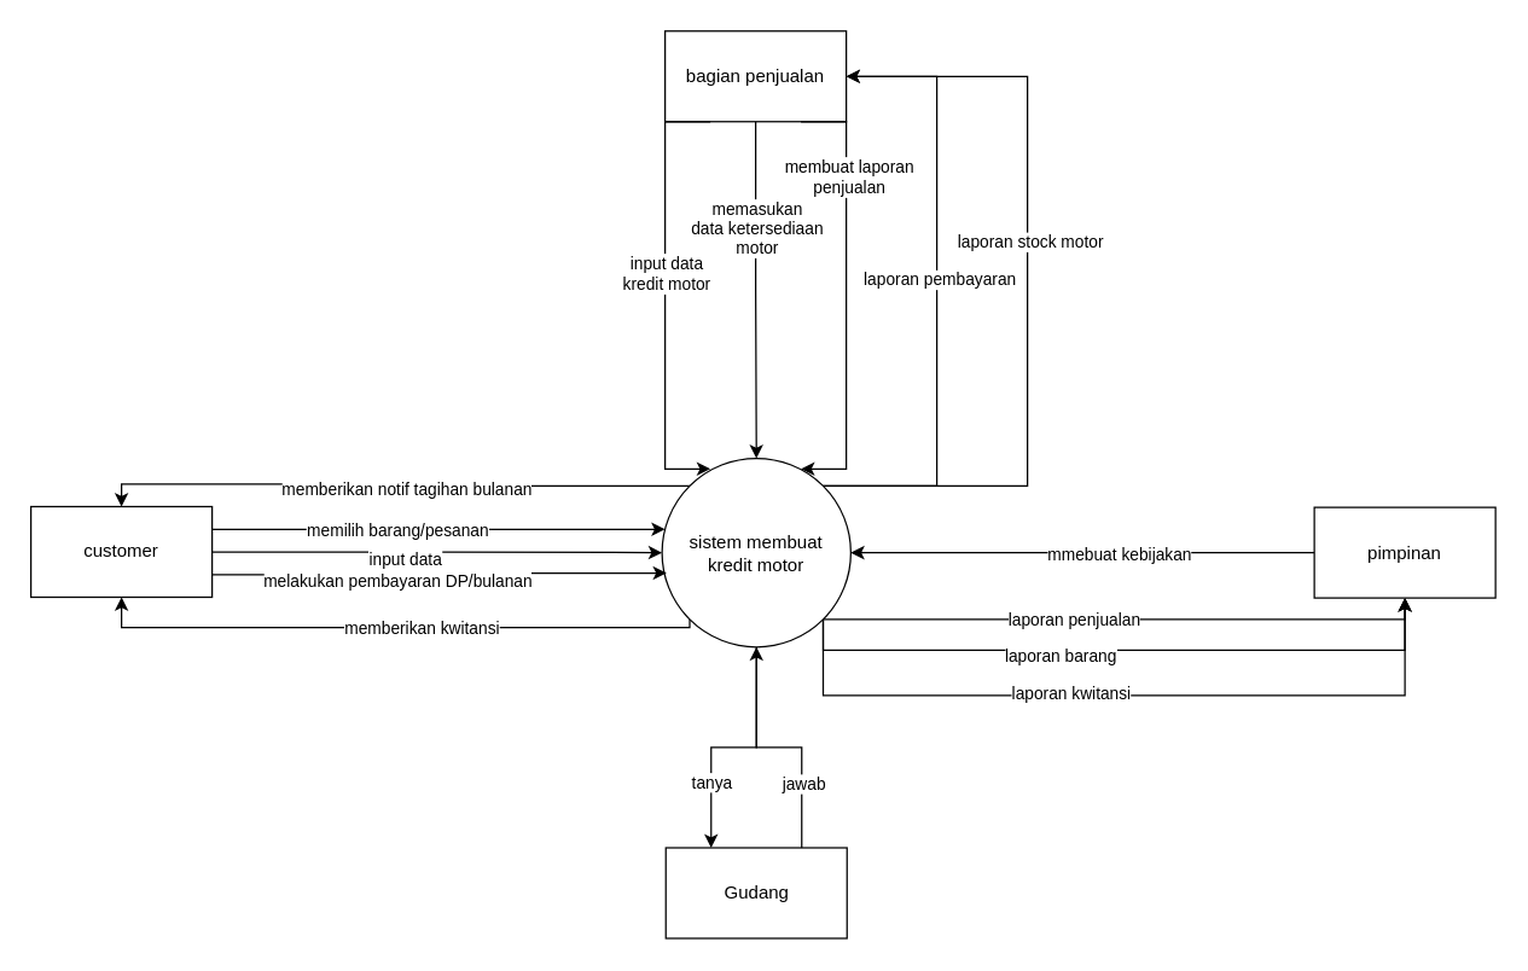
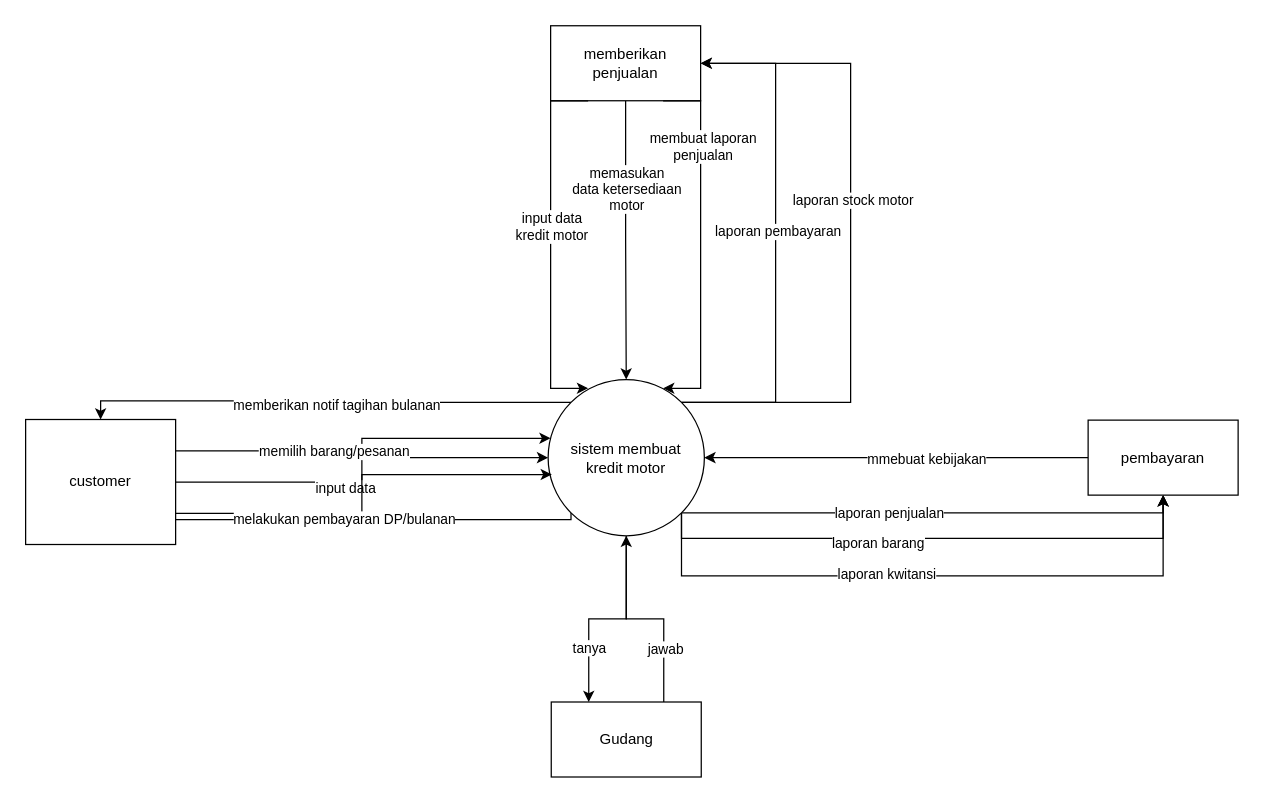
  <mxCell id="0" />
  <mxCell id="1" parent="0" />
  <mxCell id="2" style="edgeStyle=orthogonalEdgeStyle;rounded=0;orthogonalLoop=1;jettySize=auto;html=1;exitX=0;exitY=1;exitDx=0;exitDy=0;entryX=0.5;entryY=1;entryDx=0;entryDy=0;" parent="1" source="18" target="21" edge="1"><mxGeometry relative="1" as="geometry"><Array as="points"><mxPoint x="456" y="415" /><mxPoint x="80" y="415" /></Array></mxGeometry></mxCell>
  <mxCell id="3" value="memberikan kwitansi" style="edgeLabel;html=1;align=center;verticalAlign=middle;resizable=0;points=[];" parent="2" vertex="1" connectable="0"><mxGeometry x="-0.091" relative="1" as="geometry"><mxPoint as="offset" /></mxGeometry></mxCell>
  <mxCell id="4" style="edgeStyle=orthogonalEdgeStyle;rounded=0;orthogonalLoop=1;jettySize=auto;html=1;exitX=1;exitY=0;exitDx=0;exitDy=0;entryX=1;entryY=0.5;entryDx=0;entryDy=0;" parent="1" source="18" target="28" edge="1"><mxGeometry relative="1" as="geometry"><Array as="points"><mxPoint x="620" y="321" /><mxPoint x="620" y="50" /></Array></mxGeometry></mxCell>
  <mxCell id="5" value="laporan pembayaran" style="edgeLabel;html=1;align=center;verticalAlign=middle;resizable=0;points=[];" parent="4" vertex="1" connectable="0"><mxGeometry x="0.041" y="-1" relative="1" as="geometry"><mxPoint as="offset" /></mxGeometry></mxCell>
  <mxCell id="6" style="edgeStyle=orthogonalEdgeStyle;rounded=0;orthogonalLoop=1;jettySize=auto;html=1;exitX=1;exitY=0;exitDx=0;exitDy=0;entryX=1;entryY=0.5;entryDx=0;entryDy=0;" parent="1" source="18" target="28" edge="1"><mxGeometry relative="1" as="geometry"><Array as="points"><mxPoint x="680" y="321" /><mxPoint x="680" y="50" /></Array></mxGeometry></mxCell>
  <mxCell id="7" value="laporan stock motor" style="edgeLabel;html=1;align=center;verticalAlign=middle;resizable=0;points=[];" parent="6" vertex="1" connectable="0"><mxGeometry x="0.191" y="-1" relative="1" as="geometry"><mxPoint y="17" as="offset" /></mxGeometry></mxCell>
  <mxCell id="8" style="edgeStyle=orthogonalEdgeStyle;rounded=0;orthogonalLoop=1;jettySize=auto;html=1;exitX=1;exitY=1;exitDx=0;exitDy=0;entryX=0.5;entryY=1;entryDx=0;entryDy=0;" edge="1" parent="1" source="18" target="35"><mxGeometry relative="1" as="geometry"><Array as="points"><mxPoint x="930" y="410" /></Array></mxGeometry></mxCell>
  <mxCell id="9" value="laporan penjualan" style="edgeLabel;html=1;align=center;verticalAlign=middle;resizable=0;points=[];" vertex="1" connectable="0" parent="8"><mxGeometry x="-0.167" y="-4" relative="1" as="geometry"><mxPoint y="-4" as="offset" /></mxGeometry></mxCell>
  <mxCell id="10" style="edgeStyle=orthogonalEdgeStyle;rounded=0;orthogonalLoop=1;jettySize=auto;html=1;exitX=1;exitY=1;exitDx=0;exitDy=0;entryX=0.5;entryY=1;entryDx=0;entryDy=0;" edge="1" parent="1" source="18" target="35"><mxGeometry relative="1" as="geometry"><Array as="points"><mxPoint x="545" y="430" /><mxPoint x="930" y="430" /></Array></mxGeometry></mxCell>
  <mxCell id="11" value="laporan barang" style="edgeLabel;html=1;align=center;verticalAlign=middle;resizable=0;points=[];" vertex="1" connectable="0" parent="10"><mxGeometry x="-0.197" y="-3" relative="1" as="geometry"><mxPoint as="offset" /></mxGeometry></mxCell>
  <mxCell id="12" style="edgeStyle=orthogonalEdgeStyle;rounded=0;orthogonalLoop=1;jettySize=auto;html=1;exitX=1;exitY=1;exitDx=0;exitDy=0;entryX=0.5;entryY=1;entryDx=0;entryDy=0;" edge="1" parent="1" source="18" target="35"><mxGeometry relative="1" as="geometry"><Array as="points"><mxPoint x="545" y="460" /><mxPoint x="930" y="460" /></Array></mxGeometry></mxCell>
  <mxCell id="13" value="laporan kwitansi" style="edgeLabel;html=1;align=center;verticalAlign=middle;resizable=0;points=[];" vertex="1" connectable="0" parent="12"><mxGeometry x="-0.146" y="-3" relative="1" as="geometry"><mxPoint y="-5" as="offset" /></mxGeometry></mxCell>
  <mxCell id="14" style="edgeStyle=orthogonalEdgeStyle;rounded=0;orthogonalLoop=1;jettySize=auto;html=1;exitX=0;exitY=0;exitDx=0;exitDy=0;entryX=0.5;entryY=0;entryDx=0;entryDy=0;" edge="1" parent="1" source="18" target="21"><mxGeometry relative="1" as="geometry"><Array as="points"><mxPoint x="289" y="321" /><mxPoint x="289" y="320" /><mxPoint x="80" y="320" /></Array></mxGeometry></mxCell>
  <mxCell id="15" value="memberikan notif tagihan bulanan" style="edgeLabel;html=1;align=center;verticalAlign=middle;resizable=0;points=[];" vertex="1" connectable="0" parent="14"><mxGeometry x="-0.039" y="3" relative="1" as="geometry"><mxPoint as="offset" /></mxGeometry></mxCell>
  <mxCell id="16" style="edgeStyle=orthogonalEdgeStyle;rounded=0;orthogonalLoop=1;jettySize=auto;html=1;exitX=0.5;exitY=1;exitDx=0;exitDy=0;entryX=0.25;entryY=0;entryDx=0;entryDy=0;" edge="1" parent="1" source="18" target="38"><mxGeometry relative="1" as="geometry" /></mxCell>
  <mxCell id="17" value="tanya" style="edgeLabel;html=1;align=center;verticalAlign=middle;resizable=0;points=[];" vertex="1" connectable="0" parent="16"><mxGeometry x="0.465" relative="1" as="geometry"><mxPoint as="offset" /></mxGeometry></mxCell>
  <mxCell id="18" value="sistem membuat&lt;div&gt;kredit motor&lt;/div&gt;" style="ellipse;whiteSpace=wrap;html=1;aspect=fixed;" parent="1" vertex="1"><mxGeometry x="438" y="303" width="125" height="125" as="geometry" /></mxCell>
  <mxCell id="19" style="edgeStyle=orthogonalEdgeStyle;rounded=0;orthogonalLoop=1;jettySize=auto;html=1;exitX=1;exitY=0.5;exitDx=0;exitDy=0;entryX=0;entryY=0.5;entryDx=0;entryDy=0;" parent="1" source="21" target="18" edge="1"><mxGeometry relative="1" as="geometry" /></mxCell>
  <mxCell id="20" value="input data" style="edgeLabel;html=1;align=center;verticalAlign=middle;resizable=0;points=[];" parent="19" vertex="1" connectable="0"><mxGeometry x="-0.149" y="-4" relative="1" as="geometry"><mxPoint as="offset" /></mxGeometry></mxCell>
- <mxCell id="21" value="customer" style="rounded=0;whiteSpace=wrap;html=1;" parent="1" vertex="1"><mxGeometry x="20" y="335" width="120" height="60" as="geometry" /></mxCell>
+ <mxCell id="21" value="customer" style="rounded=0;whiteSpace=wrap;html=1;" parent="1" vertex="1"><mxGeometry x="20" y="335" width="120" height="100" as="geometry" /></mxCell>
  <mxCell id="22" style="edgeStyle=orthogonalEdgeStyle;rounded=0;orthogonalLoop=1;jettySize=auto;html=1;exitX=1;exitY=0.25;exitDx=0;exitDy=0;entryX=0.016;entryY=0.376;entryDx=0;entryDy=0;entryPerimeter=0;" parent="1" source="21" target="18" edge="1"><mxGeometry relative="1" as="geometry" /></mxCell>
  <mxCell id="23" value="memilih barang/pesanan" style="edgeLabel;html=1;align=center;verticalAlign=middle;resizable=0;points=[];" parent="22" vertex="1" connectable="0"><mxGeometry x="-0.187" relative="1" as="geometry"><mxPoint as="offset" /></mxGeometry></mxCell>
  <mxCell id="24" style="edgeStyle=orthogonalEdgeStyle;rounded=0;orthogonalLoop=1;jettySize=auto;html=1;exitX=1;exitY=0.75;exitDx=0;exitDy=0;entryX=0.024;entryY=0.608;entryDx=0;entryDy=0;entryPerimeter=0;" parent="1" source="21" target="18" edge="1"><mxGeometry relative="1" as="geometry" /></mxCell>
  <mxCell id="25" value="melakukan pembayaran DP/bulanan" style="edgeLabel;html=1;align=center;verticalAlign=middle;resizable=0;points=[];" parent="24" vertex="1" connectable="0"><mxGeometry x="-0.192" y="-4" relative="1" as="geometry"><mxPoint as="offset" /></mxGeometry></mxCell>
  <mxCell id="26" style="edgeStyle=orthogonalEdgeStyle;rounded=0;orthogonalLoop=1;jettySize=auto;html=1;" parent="1" source="28" target="18" edge="1"><mxGeometry relative="1" as="geometry" /></mxCell>
  <mxCell id="27" value="memasukan&lt;div&gt;data ketersediaan&lt;/div&gt;&lt;div&gt;motor&lt;/div&gt;" style="edgeLabel;html=1;align=center;verticalAlign=middle;resizable=0;points=[];" parent="26" vertex="1" connectable="0"><mxGeometry x="-0.204" y="-1" relative="1" as="geometry"><mxPoint x="1" y="-19" as="offset" /></mxGeometry></mxCell>
- <mxCell id="28" value="bagian penjualan" style="rounded=0;whiteSpace=wrap;html=1;" parent="1" vertex="1"><mxGeometry x="440" y="20" width="120" height="60" as="geometry" /></mxCell>
+ <mxCell id="28" value="memberikan penjualan" style="rounded=0;whiteSpace=wrap;html=1;" parent="1" vertex="1"><mxGeometry x="440" y="20" width="120" height="60" as="geometry" /></mxCell>
  <mxCell id="29" style="edgeStyle=orthogonalEdgeStyle;rounded=0;orthogonalLoop=1;jettySize=auto;html=1;exitX=0.75;exitY=1;exitDx=0;exitDy=0;entryX=0.736;entryY=0.056;entryDx=0;entryDy=0;entryPerimeter=0;" parent="1" source="28" target="18" edge="1"><mxGeometry relative="1" as="geometry"><Array as="points"><mxPoint x="560" y="80" /><mxPoint x="560" y="310" /></Array></mxGeometry></mxCell>
  <mxCell id="30" value="membuat laporan&lt;div&gt;penjualan&lt;/div&gt;" style="edgeLabel;html=1;align=center;verticalAlign=middle;resizable=0;points=[];" parent="29" vertex="1" connectable="0"><mxGeometry x="-0.214" y="1" relative="1" as="geometry"><mxPoint y="-48" as="offset" /></mxGeometry></mxCell>
  <mxCell id="31" style="edgeStyle=orthogonalEdgeStyle;rounded=0;orthogonalLoop=1;jettySize=auto;html=1;exitX=0.25;exitY=1;exitDx=0;exitDy=0;entryX=0.256;entryY=0.056;entryDx=0;entryDy=0;entryPerimeter=0;" parent="1" source="28" target="18" edge="1"><mxGeometry relative="1" as="geometry"><Array as="points"><mxPoint x="440" y="80" /><mxPoint x="440" y="310" /></Array></mxGeometry></mxCell>
  <mxCell id="32" value="input data&lt;div&gt;kredit motor&lt;/div&gt;" style="edgeLabel;html=1;align=center;verticalAlign=middle;resizable=0;points=[];" parent="31" vertex="1" connectable="0"><mxGeometry x="-0.243" y="-1" relative="1" as="geometry"><mxPoint x="1" y="20" as="offset" /></mxGeometry></mxCell>
  <mxCell id="33" style="edgeStyle=orthogonalEdgeStyle;rounded=0;orthogonalLoop=1;jettySize=auto;html=1;entryX=1;entryY=0.5;entryDx=0;entryDy=0;" edge="1" parent="1" source="35" target="18"><mxGeometry relative="1" as="geometry" /></mxCell>
  <mxCell id="34" value="mmebuat kebijakan" style="edgeLabel;html=1;align=center;verticalAlign=middle;resizable=0;points=[];" vertex="1" connectable="0" parent="33"><mxGeometry x="-0.153" y="1" relative="1" as="geometry"><mxPoint as="offset" /></mxGeometry></mxCell>
- <mxCell id="35" value="pimpinan" style="rounded=0;whiteSpace=wrap;html=1;" vertex="1" parent="1"><mxGeometry x="870" y="335.5" width="120" height="60" as="geometry" /></mxCell>
+ <mxCell id="35" value="pembayaran" style="rounded=0;whiteSpace=wrap;html=1;" vertex="1" parent="1"><mxGeometry x="870" y="335.5" width="120" height="60" as="geometry" /></mxCell>
  <mxCell id="36" style="edgeStyle=orthogonalEdgeStyle;rounded=0;orthogonalLoop=1;jettySize=auto;html=1;exitX=0.75;exitY=0;exitDx=0;exitDy=0;entryX=0.5;entryY=1;entryDx=0;entryDy=0;" edge="1" parent="1" source="38" target="18"><mxGeometry relative="1" as="geometry" /></mxCell>
  <mxCell id="37" value="jawab" style="edgeLabel;html=1;align=center;verticalAlign=middle;resizable=0;points=[];" vertex="1" connectable="0" parent="36"><mxGeometry x="-0.473" relative="1" as="geometry"><mxPoint x="1" as="offset" /></mxGeometry></mxCell>
  <mxCell id="38" value="Gudang" style="rounded=0;whiteSpace=wrap;html=1;" vertex="1" parent="1"><mxGeometry x="440.5" y="561" width="120" height="60" as="geometry" /></mxCell>
